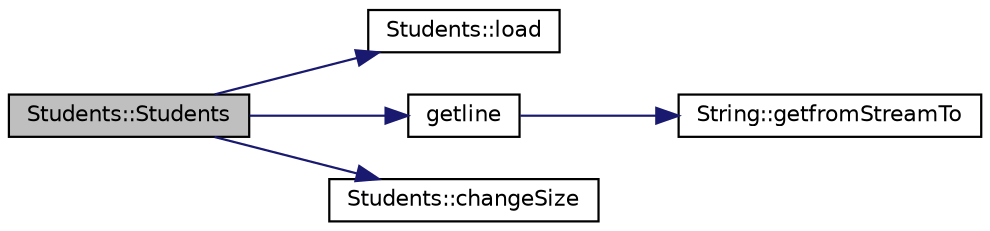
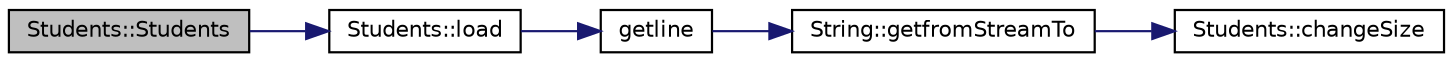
  digraph {
    rankdir=LR
    node [color=black fillcolor=white fontname=Helvetica fontsize=10 shape=record style=filled]
    edge [color=midnightblue fontname=Helvetica fontsize=10 labelfontname=Helvetica labelfontsize=10 style=solid]
    n1 [fillcolor=grey75 fontcolor=black height=0.2 label="Students::Students" width=0.4]
    n2 [height=0.2 label="Students::load" width=0.4]
    n3 [height=0.2 label=getline width=0.4]
    n4 [height=0.2 label="String::getfromStreamTo" width=0.4]
    n5 [height=0.2 label="Students::changeSize" width=0.4]
    n1 -> n2
-   n1 -> n3
+   n2 -> n3
    n3 -> n4
-   n1 -> n5
+   n4 -> n5
  }
